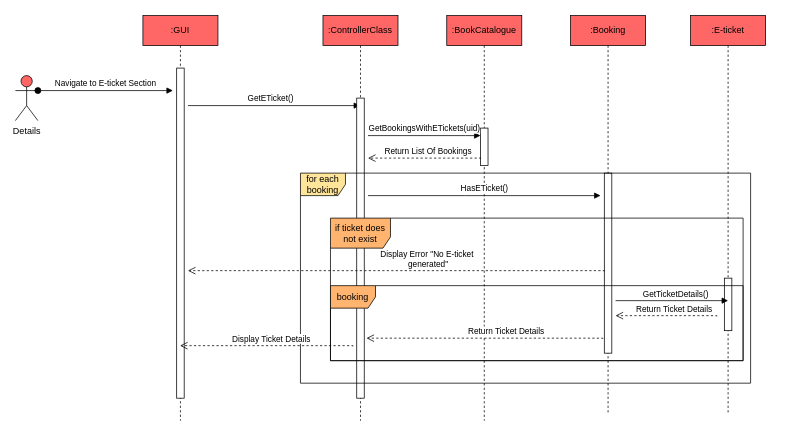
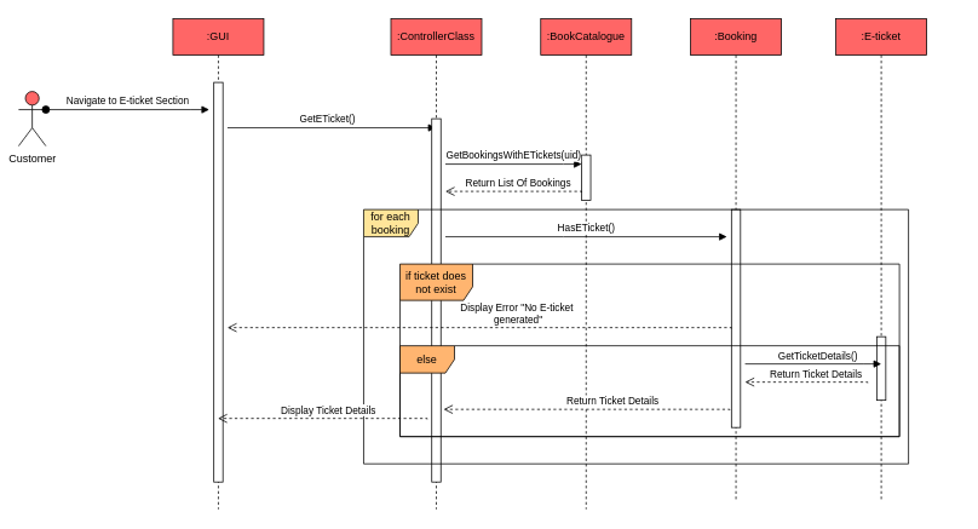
  <mxCell id="0" />
  <mxCell id="1" parent="0" />
  <mxCell id="2" value="GetETicket()" style="html=1;verticalAlign=bottom;endArrow=block;edgeStyle=elbowEdgeStyle;elbow=vertical;curved=0;rounded=0;" edge="1" parent="1" target="5"><mxGeometry x="-0.041" relative="1" as="geometry"><mxPoint x="250" y="140" as="sourcePoint" /><Array as="points"><mxPoint x="390" y="140" /><mxPoint x="345" y="130" /></Array><mxPoint x="459.5" y="140" as="targetPoint" /><mxPoint as="offset" /></mxGeometry></mxCell>
- <mxCell id="3" value="Details" style="shape=umlActor;verticalLabelPosition=bottom;verticalAlign=top;html=1;outlineConnect=0;fillColor=#FF6666;" vertex="1" parent="1"><mxGeometry x="20" y="100" width="30" height="60" as="geometry" /></mxCell>
+ <mxCell id="3" value="Customer" style="shape=umlActor;verticalLabelPosition=bottom;verticalAlign=top;html=1;outlineConnect=0;fillColor=#FF6666;" vertex="1" parent="1"><mxGeometry x="20" y="100" width="30" height="60" as="geometry" /></mxCell>
  <mxCell id="4" value="Navigate to E-ticket Section" style="html=1;verticalAlign=bottom;startArrow=oval;endArrow=block;startSize=8;edgeStyle=elbowEdgeStyle;elbow=horizontal;curved=0;rounded=0;" edge="1" parent="1"><mxGeometry x="0.002" relative="1" as="geometry"><mxPoint x="50" y="120" as="sourcePoint" /><mxPoint x="230" y="120" as="targetPoint" /><Array as="points"><mxPoint x="210" y="120" /></Array><mxPoint as="offset" /></mxGeometry></mxCell>
  <mxCell id="5" value=":ControllerClass" style="shape=umlLifeline;perimeter=lifelinePerimeter;whiteSpace=wrap;html=1;container=0;dropTarget=0;collapsible=0;recursiveResize=0;outlineConnect=0;portConstraint=eastwest;newEdgeStyle={&quot;edgeStyle&quot;:&quot;elbowEdgeStyle&quot;,&quot;elbow&quot;:&quot;vertical&quot;,&quot;curved&quot;:0,&quot;rounded&quot;:0};fillColor=#FF6666;" vertex="1" parent="1"><mxGeometry x="430" y="20" width="100" height="540" as="geometry" /></mxCell>
  <mxCell id="6" value="" style="html=1;points=[];perimeter=orthogonalPerimeter;outlineConnect=0;targetShapes=umlLifeline;portConstraint=eastwest;newEdgeStyle={&quot;edgeStyle&quot;:&quot;elbowEdgeStyle&quot;,&quot;elbow&quot;:&quot;vertical&quot;,&quot;curved&quot;:0,&quot;rounded&quot;:0};" vertex="1" parent="5"><mxGeometry x="45" y="110" width="10" height="400" as="geometry" /></mxCell>
  <mxCell id="7" value=":BookCatalogue" style="shape=umlLifeline;perimeter=lifelinePerimeter;whiteSpace=wrap;html=1;container=0;dropTarget=0;collapsible=0;recursiveResize=0;outlineConnect=0;portConstraint=eastwest;newEdgeStyle={&quot;edgeStyle&quot;:&quot;elbowEdgeStyle&quot;,&quot;elbow&quot;:&quot;vertical&quot;,&quot;curved&quot;:0,&quot;rounded&quot;:0};fillColor=#FF6666;" vertex="1" parent="1"><mxGeometry x="595" y="20" width="100" height="540" as="geometry" /></mxCell>
  <mxCell id="8" value="" style="html=1;points=[];perimeter=orthogonalPerimeter;outlineConnect=0;targetShapes=umlLifeline;portConstraint=eastwest;newEdgeStyle={&quot;edgeStyle&quot;:&quot;elbowEdgeStyle&quot;,&quot;elbow&quot;:&quot;vertical&quot;,&quot;curved&quot;:0,&quot;rounded&quot;:0};" vertex="1" parent="7"><mxGeometry x="45" y="150" width="10" height="50" as="geometry" /></mxCell>
  <mxCell id="9" value="GetBookingsWithETickets(uid)" style="html=1;verticalAlign=bottom;endArrow=block;edgeStyle=elbowEdgeStyle;elbow=vertical;curved=0;rounded=0;" edge="1" parent="1" target="8"><mxGeometry x="-0.006" relative="1" as="geometry"><mxPoint x="490" y="180" as="sourcePoint" /><Array as="points"><mxPoint x="620" y="180" /><mxPoint x="575" y="170" /></Array><mxPoint x="630" y="180" as="targetPoint" /><mxPoint as="offset" /></mxGeometry></mxCell>
  <mxCell id="10" value="Return List Of Bookings" style="html=1;verticalAlign=bottom;endArrow=open;dashed=1;endSize=8;edgeStyle=elbowEdgeStyle;elbow=vertical;curved=0;rounded=0;" edge="1" parent="1"><mxGeometry x="-0.053" relative="1" as="geometry"><mxPoint x="490" y="210" as="targetPoint" /><Array as="points"><mxPoint x="740" y="210" /></Array><mxPoint x="640" y="211" as="sourcePoint" /><mxPoint as="offset" /></mxGeometry></mxCell>
  <mxCell id="11" value=":Booking" style="shape=umlLifeline;perimeter=lifelinePerimeter;whiteSpace=wrap;html=1;container=0;dropTarget=0;collapsible=0;recursiveResize=0;outlineConnect=0;portConstraint=eastwest;newEdgeStyle={&quot;edgeStyle&quot;:&quot;elbowEdgeStyle&quot;,&quot;elbow&quot;:&quot;vertical&quot;,&quot;curved&quot;:0,&quot;rounded&quot;:0};fillColor=#FF6666;" vertex="1" parent="1"><mxGeometry x="760" y="20" width="100" height="530" as="geometry" /></mxCell>
  <mxCell id="12" value="" style="html=1;points=[];perimeter=orthogonalPerimeter;outlineConnect=0;targetShapes=umlLifeline;portConstraint=eastwest;newEdgeStyle={&quot;edgeStyle&quot;:&quot;elbowEdgeStyle&quot;,&quot;elbow&quot;:&quot;vertical&quot;,&quot;curved&quot;:0,&quot;rounded&quot;:0};" vertex="1" parent="11"><mxGeometry x="45" y="210" width="10" height="240" as="geometry" /></mxCell>
  <mxCell id="13" value=":E-ticket" style="shape=umlLifeline;perimeter=lifelinePerimeter;whiteSpace=wrap;html=1;container=0;dropTarget=0;collapsible=0;recursiveResize=0;outlineConnect=0;portConstraint=eastwest;newEdgeStyle={&quot;edgeStyle&quot;:&quot;elbowEdgeStyle&quot;,&quot;elbow&quot;:&quot;vertical&quot;,&quot;curved&quot;:0,&quot;rounded&quot;:0};fillColor=#FF6666;" vertex="1" parent="1"><mxGeometry x="920" y="20" width="100" height="530" as="geometry" /></mxCell>
  <mxCell id="14" value="" style="html=1;points=[];perimeter=orthogonalPerimeter;outlineConnect=0;targetShapes=umlLifeline;portConstraint=eastwest;newEdgeStyle={&quot;edgeStyle&quot;:&quot;elbowEdgeStyle&quot;,&quot;elbow&quot;:&quot;vertical&quot;,&quot;curved&quot;:0,&quot;rounded&quot;:0};" vertex="1" parent="13"><mxGeometry x="45" y="350" width="10" height="70" as="geometry" /></mxCell>
  <mxCell id="15" value="HasETicket()" style="html=1;verticalAlign=bottom;endArrow=block;edgeStyle=elbowEdgeStyle;elbow=vertical;curved=0;rounded=0;" edge="1" parent="1"><mxGeometry relative="1" as="geometry"><mxPoint x="490" y="260" as="sourcePoint" /><Array as="points"><mxPoint x="620" y="260" /><mxPoint x="575" y="250" /></Array><mxPoint x="800" y="260" as="targetPoint" /><mxPoint as="offset" /></mxGeometry></mxCell>
  <mxCell id="16" value=":GUI" style="shape=umlLifeline;perimeter=lifelinePerimeter;whiteSpace=wrap;html=1;container=0;dropTarget=0;collapsible=0;recursiveResize=0;outlineConnect=0;portConstraint=eastwest;newEdgeStyle={&quot;edgeStyle&quot;:&quot;elbowEdgeStyle&quot;,&quot;elbow&quot;:&quot;vertical&quot;,&quot;curved&quot;:0,&quot;rounded&quot;:0};fillColor=#FF6666;" vertex="1" parent="1"><mxGeometry x="190" y="20" width="100" height="540" as="geometry" /></mxCell>
  <mxCell id="17" value="" style="html=1;points=[];perimeter=orthogonalPerimeter;outlineConnect=0;targetShapes=umlLifeline;portConstraint=eastwest;newEdgeStyle={&quot;edgeStyle&quot;:&quot;elbowEdgeStyle&quot;,&quot;elbow&quot;:&quot;vertical&quot;,&quot;curved&quot;:0,&quot;rounded&quot;:0};" vertex="1" parent="16"><mxGeometry x="45" y="70" width="10" height="440" as="geometry" /></mxCell>
  <mxCell id="18" value="for each booking" style="shape=umlFrame;whiteSpace=wrap;html=1;pointerEvents=0;width=60;height=30;fillColor=#FFE599;" vertex="1" parent="1"><mxGeometry x="400" y="230" width="600" height="280" as="geometry" /></mxCell>
  <mxCell id="19" value="if ticket does not exist" style="shape=umlFrame;whiteSpace=wrap;html=1;pointerEvents=0;width=80;height=40;fillColor=#FFB570;" vertex="1" parent="1"><mxGeometry x="440" y="290" width="550" height="190" as="geometry" /></mxCell>
  <mxCell id="20" value="Display Error &quot;No E-ticket&amp;nbsp;&lt;div&gt;generated&quot;&lt;/div&gt;" style="html=1;verticalAlign=bottom;endArrow=open;dashed=1;endSize=8;edgeStyle=elbowEdgeStyle;elbow=vertical;curved=0;rounded=0;" edge="1" parent="1"><mxGeometry x="-0.151" relative="1" as="geometry"><mxPoint x="250" y="360" as="targetPoint" /><Array as="points"><mxPoint x="905" y="360" /></Array><mxPoint x="805" y="361" as="sourcePoint" /><mxPoint as="offset" /></mxGeometry></mxCell>
- <mxCell id="21" value="booking" style="shape=umlFrame;whiteSpace=wrap;html=1;pointerEvents=0;fillColor=#FFB570;" vertex="1" parent="1"><mxGeometry x="440" y="380" width="550" height="100" as="geometry" /></mxCell>
+ <mxCell id="21" value="else" style="shape=umlFrame;whiteSpace=wrap;html=1;pointerEvents=0;fillColor=#FFB570;" vertex="1" parent="1"><mxGeometry x="440" y="380" width="550" height="100" as="geometry" /></mxCell>
  <mxCell id="22" value="GetTicketDetails()" style="html=1;verticalAlign=bottom;endArrow=block;edgeStyle=elbowEdgeStyle;elbow=vertical;curved=0;rounded=0;" edge="1" parent="1"><mxGeometry x="0.067" relative="1" as="geometry"><mxPoint x="820" y="400" as="sourcePoint" /><Array as="points"><mxPoint x="950" y="400" /><mxPoint x="905" y="390" /></Array><mxPoint x="970" y="400" as="targetPoint" /><mxPoint as="offset" /></mxGeometry></mxCell>
  <mxCell id="23" value="Return Ticket Details" style="html=1;verticalAlign=bottom;endArrow=open;dashed=1;endSize=8;edgeStyle=elbowEdgeStyle;elbow=vertical;curved=0;rounded=0;" edge="1" parent="1"><mxGeometry x="-0.151" relative="1" as="geometry"><mxPoint x="820" y="420" as="targetPoint" /><Array as="points"><mxPoint x="1055" y="420" /></Array><mxPoint x="955" y="421" as="sourcePoint" /><mxPoint as="offset" /></mxGeometry></mxCell>
  <mxCell id="24" value="Return Ticket Details" style="html=1;verticalAlign=bottom;endArrow=open;dashed=1;endSize=8;edgeStyle=elbowEdgeStyle;elbow=vertical;curved=0;rounded=0;" edge="1" parent="1"><mxGeometry x="-0.176" relative="1" as="geometry"><mxPoint x="488" y="450" as="targetPoint" /><Array as="points"><mxPoint x="903" y="450" /></Array><mxPoint x="803" y="451" as="sourcePoint" /><mxPoint as="offset" /></mxGeometry></mxCell>
  <mxCell id="25" value="Display Ticket Details" style="html=1;verticalAlign=bottom;endArrow=open;dashed=1;endSize=8;edgeStyle=elbowEdgeStyle;elbow=vertical;curved=0;rounded=0;" edge="1" parent="1" target="16"><mxGeometry x="-0.053" relative="1" as="geometry"><mxPoint x="320" y="460" as="targetPoint" /><Array as="points"><mxPoint x="570" y="460" /></Array><mxPoint x="470" y="461" as="sourcePoint" /><mxPoint as="offset" /></mxGeometry></mxCell>
